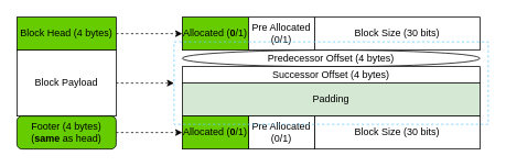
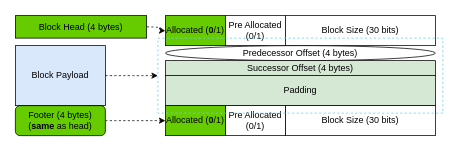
  <mxCell id="0" />
  <mxCell id="1" parent="0" />
  <mxCell id="2" style="edgeStyle=orthogonalEdgeStyle;curved=1;orthogonalLoop=1;jettySize=auto;html=1;entryX=0;entryY=0.5;entryDx=0;entryDy=0;dashed=1;" edge="1" parent="1" source="3" target="17"><mxGeometry relative="1" as="geometry" /></mxCell>
- <mxCell id="3" value="Block Payload" style="rounded=0;whiteSpace=wrap;html=1;" parent="1" vertex="1"><mxGeometry y="60" width="120" height="80" as="geometry" x="20" /></mxCell>
+ <mxCell id="3" value="Block Payload" style="rounded=0;whiteSpace=wrap;html=1;fillColor=#dae8fc;" parent="1" vertex="1"><mxGeometry y="60" width="120" height="80" as="geometry" x="20" /></mxCell>
  <mxCell id="4" value="" style="edgeStyle=orthogonalEdgeStyle;orthogonalLoop=1;jettySize=auto;html=1;dashed=1;curved=1;" parent="1" source="5" target="6" edge="1"><mxGeometry relative="1" as="geometry" /></mxCell>
- <mxCell id="5" value="Block Head (4 bytes)" style="rounded=0;whiteSpace=wrap;html=1;fillColor=#66cc00;" parent="1" vertex="1"><mxGeometry width="120" height="40" as="geometry" x="20" y="20" /></mxCell>
+ <mxCell id="5" value="Block Head (4 bytes)" style="rounded=0;whiteSpace=wrap;html=1;fillColor=#66cc00;" parent="1" vertex="1"><mxGeometry x="20" y="20" width="175" height="30" as="geometry" /></mxCell>
  <mxCell id="6" value="Allocated (&lt;b&gt;0&lt;/b&gt;/1)" style="rounded=0;whiteSpace=wrap;html=1;fillColor=#66cc00;" parent="1" vertex="1"><mxGeometry x="220" width="80" height="40" as="geometry" y="20" /></mxCell>
  <mxCell id="7" value="Pre Allocated (0/1)" style="rounded=0;whiteSpace=wrap;html=1;" parent="1" vertex="1"><mxGeometry x="300" width="80" height="40" as="geometry" y="20" /></mxCell>
  <mxCell id="8" value="Block Size (30 bits)" style="rounded=0;whiteSpace=wrap;html=1;" parent="1" vertex="1"><mxGeometry x="380" width="200" height="40" as="geometry" y="20" /></mxCell>
  <mxCell id="9" value="Predecessor Offset (4 bytes)" style="ellipse;whiteSpace=wrap;html=1;" parent="1" vertex="1"><mxGeometry x="220" y="60" width="360" height="20" as="geometry" /></mxCell>
  <mxCell id="10" value="Padding" style="rounded=0;whiteSpace=wrap;html=1;fillColor=#d5e8d4;" parent="1" vertex="1"><mxGeometry x="220" y="100" width="360" height="40" as="geometry" /></mxCell>
- <mxCell id="11" value="Successor Offset (4 bytes)" style="rounded=0;whiteSpace=wrap;html=1;" parent="1" vertex="1"><mxGeometry x="220" y="80" width="360" height="20" as="geometry" /></mxCell>
+ <mxCell id="11" value="Successor Offset (4 bytes)" style="rounded=0;whiteSpace=wrap;html=1;fillColor=#d5e8d4;" parent="1" vertex="1"><mxGeometry x="220" y="80" width="360" height="20" as="geometry" /></mxCell>
  <mxCell id="12" style="edgeStyle=orthogonalEdgeStyle;orthogonalLoop=1;jettySize=auto;html=1;dashed=1;curved=1;" parent="1" source="13" target="16" edge="1"><mxGeometry relative="1" as="geometry" /></mxCell>
  <mxCell id="13" value="Footer (4 bytes) (&lt;b&gt;same&lt;/b&gt; as head)" style="whiteSpace=wrap;html=1;fillColor=#66cc00;rounded=1;" parent="1" vertex="1"><mxGeometry y="140" width="120" height="40" as="geometry" x="20" /></mxCell>
  <mxCell id="14" value="Block Size (30 bits)" style="rounded=0;whiteSpace=wrap;html=1;" parent="1" vertex="1"><mxGeometry x="380" y="140" width="200" height="40" as="geometry" /></mxCell>
  <mxCell id="15" value="Pre Allocated (0/1)" style="rounded=0;whiteSpace=wrap;html=1;" parent="1" vertex="1"><mxGeometry x="300" y="140" width="80" height="40" as="geometry" /></mxCell>
  <mxCell id="16" value="Allocated (&lt;b&gt;0&lt;/b&gt;/1)" style="rounded=0;whiteSpace=wrap;html=1;fillColor=#66cc00;" parent="1" vertex="1"><mxGeometry x="220" y="140" width="80" height="40" as="geometry" /></mxCell>
  <mxCell id="17" value="" style="rounded=0;whiteSpace=wrap;html=1;fillColor=none;strokeColor=#66CCFF;dashed=1;" vertex="1" parent="1"><mxGeometry x="210" y="50" width="380" height="100" as="geometry" /></mxCell>
